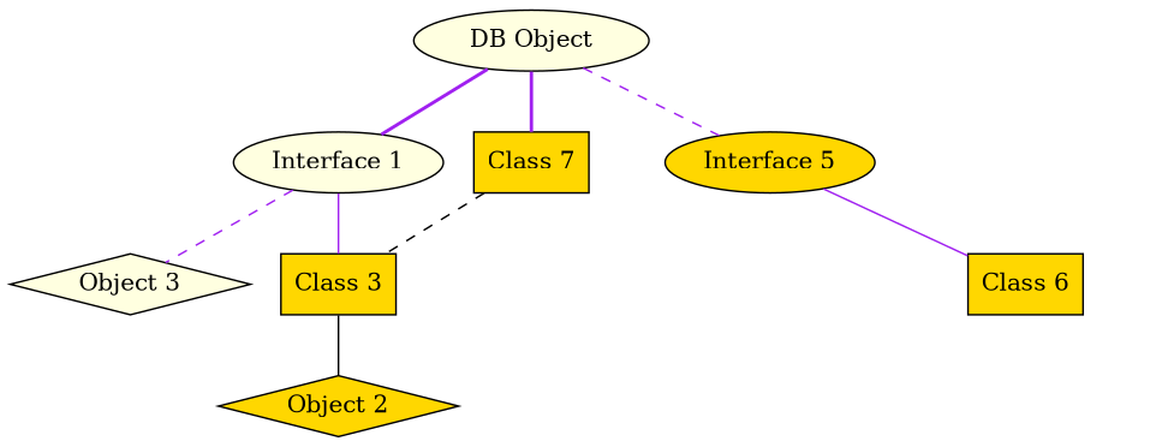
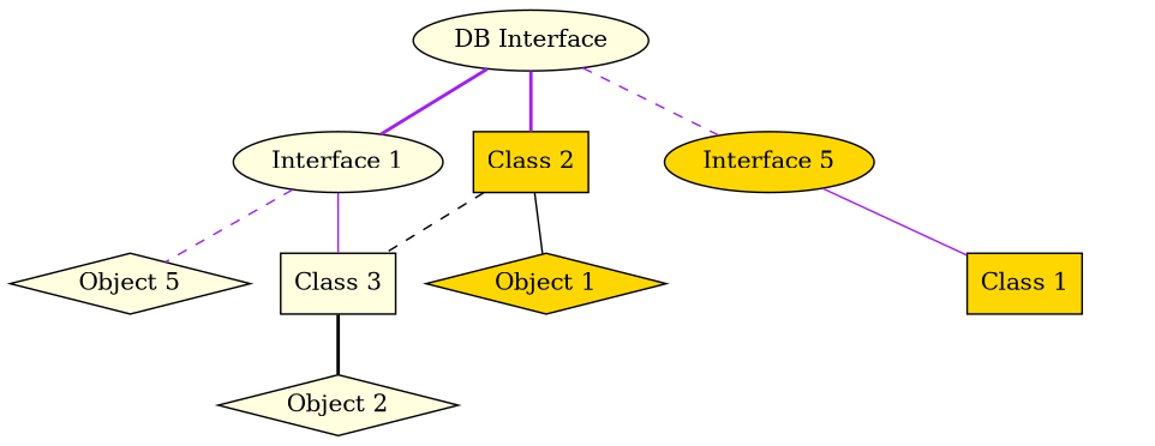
  digraph {
    concentrate=true
    rankdir=TB
    node [fillcolor=lightyellow style=filled shape=diamond]
    edge [arrowhead=none arrowtail=empty style=solid]
-   "DB Object" [shape=""]
+   "DB Object" [label="DB Interface" shape=""]
    "Interface 1" [shape=""]
    n3 [fillcolor=gold label="Interface 5" shape=""]
-   "Class 2" [fillcolor=gold shape=box label="Class 7"]
+   "Class 2" [fillcolor=gold shape=box]
    "Object 5" [style=invis fillcolor=""]
-   "Object 3"
-   "Class 3" [fillcolor=gold shape=box]
-   "Class 1" [fillcolor=gold shape=box label="Class 6"]
+   "Object 3" [label="Object 5"]
+   "Class 3" [shape=box]
+   "Class 1" [fillcolor=gold shape=box]
    "Object 4" [style=invis fillcolor=""]
-   "Object 2" [fillcolor=gold]
+   "Object 1" [fillcolor=gold]
+   "Object 2"
    "DB Object" -> "Interface 1" [color=purple style=bold weight=10]
    "DB Object" -> n3 [color=purple style=dashed weight=10]
    "DB Object" -> "Class 2" [color=purple style=bold weight=10]
    "DB Object" -> "Object 5" [style=invis]
    "Interface 1" -> "Object 3" [color=purple style=dashed]
    "Interface 1" -> "Class 3" [color=purple weight=10]
    n3 -> "Class 1" [color=purple weight=10]
    n3 -> "Object 4" [style=invis]
    "Class 2" -> "Class 3" [arrowtail=normal style=dashed weight=10]
    "Class 2" -> "Object 4" [arrowtail=normal style=invis]
-   "Class 3" -> "Object 2" [arrowtail=normal]
+   "Class 2" -> "Object 1" [arrowtail=normal]
+   "Class 3" -> "Object 2" [arrowtail=normal style=bold]
  }
